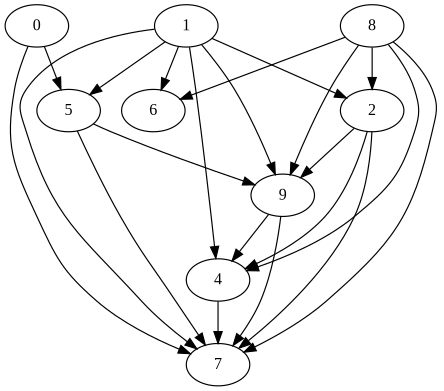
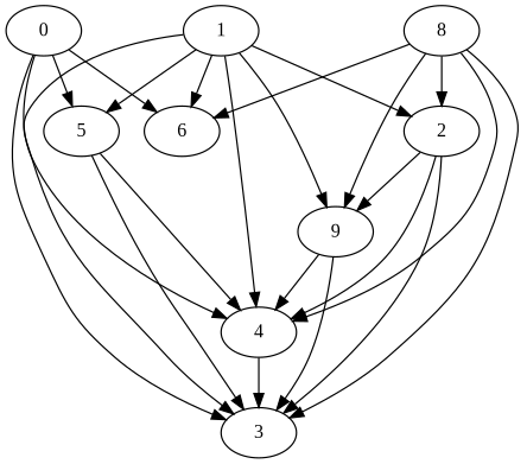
  digraph {
    fontname="Liberation Serif"
    node [fontname="Liberation Serif"]
    edge [fontname="Liberation Serif"]
    n1 [label=0]
-   n2 [label=7]
+   n2 [label=3]
    n3 [label=4]
    n4 [label=5]
    n5 [label=6]
    n6 [label=1]
    n7 [label=2]
    n8 [label=9]
    n9 [label=8]
    n1 -> n2
+   n1 -> n3
    n1 -> n4
+   n1 -> n5
    n3 -> n2
    n4 -> n2
-   n4 -> n8
+   n4 -> n3
    n6 -> n2
    n6 -> n3
    n6 -> n4
    n6 -> n5
    n6 -> n7
    n6 -> n8
    n7 -> n2
    n7 -> n3
    n7 -> n8
    n8 -> n2
    n8 -> n3
    n9 -> n2
    n9 -> n3
    n9 -> n5
    n9 -> n7
    n9 -> n8
  }
